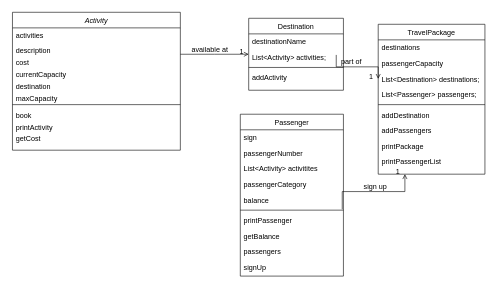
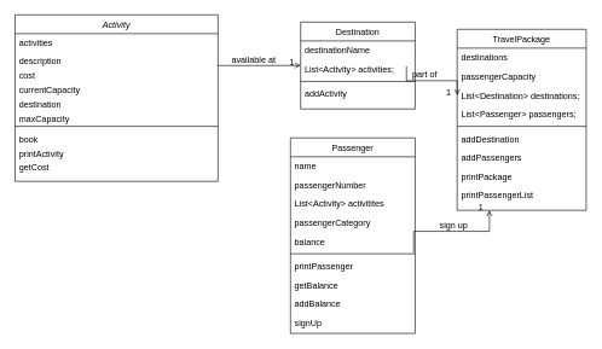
  <mxCell id="0" />
  <mxCell id="1" parent="0" />
  <mxCell id="2" value="Activity" style="swimlane;fontStyle=2;align=center;verticalAlign=top;childLayout=stackLayout;horizontal=1;startSize=26;horizontalStack=0;resizeParent=1;resizeLast=0;collapsible=1;marginBottom=0;rounded=0;shadow=0;strokeWidth=1;" parent="1" vertex="1"><mxGeometry x="20" y="20" width="280" height="230" as="geometry"><mxRectangle x="230" y="140" width="160" height="26" as="alternateBounds" /></mxGeometry></mxCell>
  <mxCell id="3" value="activities" style="text;align=left;verticalAlign=top;spacingLeft=4;spacingRight=4;overflow=hidden;rotatable=0;points=[[0,0.5],[1,0.5]];portConstraint=eastwest;" parent="2" vertex="1"><mxGeometry y="26" width="280" height="24" as="geometry" /></mxCell>
  <mxCell id="4" value="description" style="text;align=left;verticalAlign=top;spacingLeft=4;spacingRight=4;overflow=hidden;rotatable=0;points=[[0,0.5],[1,0.5]];portConstraint=eastwest;rounded=0;shadow=0;html=0;" parent="2" vertex="1"><mxGeometry y="50" width="280" height="20" as="geometry" /></mxCell>
  <mxCell id="5" value="cost" style="text;align=left;verticalAlign=top;spacingLeft=4;spacingRight=4;overflow=hidden;rotatable=0;points=[[0,0.5],[1,0.5]];portConstraint=eastwest;rounded=0;shadow=0;html=0;" parent="2" vertex="1"><mxGeometry y="70" width="280" height="20" as="geometry" /></mxCell>
  <mxCell id="6" value="currentCapacity" style="text;align=left;verticalAlign=top;spacingLeft=4;spacingRight=4;overflow=hidden;rotatable=0;points=[[0,0.5],[1,0.5]];portConstraint=eastwest;rounded=0;shadow=0;html=0;" vertex="1" parent="2"><mxGeometry y="90" width="280" height="20" as="geometry" /></mxCell>
  <mxCell id="7" value="destination" style="text;align=left;verticalAlign=top;spacingLeft=4;spacingRight=4;overflow=hidden;rotatable=0;points=[[0,0.5],[1,0.5]];portConstraint=eastwest;rounded=0;shadow=0;html=0;" vertex="1" parent="2"><mxGeometry y="110" width="280" height="20" as="geometry" /></mxCell>
  <mxCell id="8" value="maxCapacity&#10;" style="text;align=left;verticalAlign=top;spacingLeft=4;spacingRight=4;overflow=hidden;rotatable=0;points=[[0,0.5],[1,0.5]];portConstraint=eastwest;rounded=0;shadow=0;html=0;" vertex="1" parent="2"><mxGeometry y="130" width="280" height="20" as="geometry" /></mxCell>
  <mxCell id="9" value="" style="line;html=1;strokeWidth=1;align=left;verticalAlign=middle;spacingTop=-1;spacingLeft=3;spacingRight=3;rotatable=0;labelPosition=right;points=[];portConstraint=eastwest;" parent="2" vertex="1"><mxGeometry y="150" width="280" height="8" as="geometry" /></mxCell>
  <mxCell id="10" value="book" style="text;align=left;verticalAlign=top;spacingLeft=4;spacingRight=4;overflow=hidden;rotatable=0;points=[[0,0.5],[1,0.5]];portConstraint=eastwest;" vertex="1" parent="2"><mxGeometry y="158" width="280" height="20" as="geometry" /></mxCell>
  <mxCell id="11" value="printActivity" style="text;align=left;verticalAlign=top;spacingLeft=4;spacingRight=4;overflow=hidden;rotatable=0;points=[[0,0.5],[1,0.5]];portConstraint=eastwest;" parent="2" vertex="1"><mxGeometry y="178" width="280" height="20" as="geometry" /></mxCell>
  <mxCell id="12" value="getCost" style="text;align=left;verticalAlign=top;spacingLeft=4;spacingRight=4;overflow=hidden;rotatable=0;points=[[0,0.5],[1,0.5]];portConstraint=eastwest;" vertex="1" parent="2"><mxGeometry y="198" width="280" height="22" as="geometry" /></mxCell>
  <mxCell id="13" value="Destination" style="swimlane;fontStyle=0;align=center;verticalAlign=top;childLayout=stackLayout;horizontal=1;startSize=26;horizontalStack=0;resizeParent=1;resizeLast=0;collapsible=1;marginBottom=0;rounded=0;shadow=0;strokeWidth=1;" parent="1" vertex="1"><mxGeometry x="414" y="30" width="158" height="120" as="geometry"><mxRectangle x="550" y="140" width="160" height="26" as="alternateBounds" /></mxGeometry></mxCell>
  <mxCell id="14" value="destinationName" style="text;align=left;verticalAlign=top;spacingLeft=4;spacingRight=4;overflow=hidden;rotatable=0;points=[[0,0.5],[1,0.5]];portConstraint=eastwest;" parent="13" vertex="1"><mxGeometry y="26" width="158" height="26" as="geometry" /></mxCell>
  <mxCell id="15" value="List&lt;Activity&gt; activities;" style="text;align=left;verticalAlign=top;spacingLeft=4;spacingRight=4;overflow=hidden;rotatable=0;points=[[0,0.5],[1,0.5]];portConstraint=eastwest;rounded=0;shadow=0;html=0;" parent="13" vertex="1"><mxGeometry y="52" width="158" height="26" as="geometry" /></mxCell>
  <mxCell id="16" value="" style="line;html=1;strokeWidth=1;align=left;verticalAlign=middle;spacingTop=-1;spacingLeft=3;spacingRight=3;rotatable=0;labelPosition=right;points=[];portConstraint=eastwest;" parent="13" vertex="1"><mxGeometry y="78" width="158" height="8" as="geometry" /></mxCell>
  <mxCell id="17" value="addActivity" style="text;align=left;verticalAlign=top;spacingLeft=4;spacingRight=4;overflow=hidden;rotatable=0;points=[[0,0.5],[1,0.5]];portConstraint=eastwest;rounded=0;shadow=0;html=0;" parent="13" vertex="1"><mxGeometry y="86" width="158" height="26" as="geometry" /></mxCell>
  <mxCell id="18" value="" style="endArrow=open;shadow=0;strokeWidth=1;rounded=0;endFill=1;edgeStyle=elbowEdgeStyle;elbow=vertical;" parent="1" source="2" target="13" edge="1"><mxGeometry x="0.5" y="41" relative="1" as="geometry"><mxPoint x="380" y="152" as="sourcePoint" /><mxPoint x="540" y="152" as="targetPoint" /><mxPoint x="-40" y="32" as="offset" /></mxGeometry></mxCell>
  <mxCell id="19" value="1" style="resizable=0;align=right;verticalAlign=bottom;labelBackgroundColor=none;fontSize=12;" parent="18" connectable="0" vertex="1"><mxGeometry x="1" relative="1" as="geometry"><mxPoint x="-7" y="4" as="offset" /></mxGeometry></mxCell>
  <mxCell id="20" value="available at" style="text;html=1;resizable=0;points=[];;align=center;verticalAlign=middle;labelBackgroundColor=none;rounded=0;shadow=0;strokeWidth=1;fontSize=12;" parent="18" vertex="1" connectable="0"><mxGeometry x="0.5" y="49" relative="1" as="geometry"><mxPoint x="-38" y="40" as="offset" /></mxGeometry></mxCell>
  <mxCell id="21" value="TravelPackage" style="swimlane;fontStyle=0;align=center;verticalAlign=top;childLayout=stackLayout;horizontal=1;startSize=26;horizontalStack=0;resizeParent=1;resizeLast=0;collapsible=1;marginBottom=0;rounded=0;shadow=0;strokeWidth=1;" vertex="1" parent="1"><mxGeometry x="630" y="40" width="178" height="250" as="geometry"><mxRectangle x="550" y="140" width="160" height="26" as="alternateBounds" /></mxGeometry></mxCell>
  <mxCell id="22" value="destinations" style="text;align=left;verticalAlign=top;spacingLeft=4;spacingRight=4;overflow=hidden;rotatable=0;points=[[0,0.5],[1,0.5]];portConstraint=eastwest;" vertex="1" parent="21"><mxGeometry y="26" width="178" height="26" as="geometry" /></mxCell>
  <mxCell id="23" value="" style="endArrow=open;shadow=0;strokeWidth=1;rounded=0;endFill=1;edgeStyle=elbowEdgeStyle;elbow=vertical;entryX=0;entryY=0.5;entryDx=0;entryDy=0;" edge="1" parent="21" target="27"><mxGeometry x="0.5" y="41" relative="1" as="geometry"><mxPoint x="-70" y="51.09" as="sourcePoint" /><mxPoint x="44" y="51.09" as="targetPoint" /><mxPoint x="-40" y="32" as="offset" /></mxGeometry></mxCell>
  <mxCell id="24" value="1" style="resizable=0;align=right;verticalAlign=bottom;labelBackgroundColor=none;fontSize=12;" connectable="0" vertex="1" parent="23"><mxGeometry x="1" relative="1" as="geometry"><mxPoint x="-7" y="4" as="offset" /></mxGeometry></mxCell>
  <mxCell id="25" value="part of" style="text;html=1;resizable=0;points=[];;align=center;verticalAlign=middle;labelBackgroundColor=none;rounded=0;shadow=0;strokeWidth=1;fontSize=12;" vertex="1" connectable="0" parent="23"><mxGeometry x="0.5" y="49" relative="1" as="geometry"><mxPoint x="-38" y="40" as="offset" /></mxGeometry></mxCell>
  <mxCell id="26" value="passengerCapacity" style="text;align=left;verticalAlign=top;spacingLeft=4;spacingRight=4;overflow=hidden;rotatable=0;points=[[0,0.5],[1,0.5]];portConstraint=eastwest;rounded=0;shadow=0;html=0;" vertex="1" parent="21"><mxGeometry y="52" width="178" height="26" as="geometry" /></mxCell>
  <mxCell id="27" value="List&lt;Destination&gt; destinations;" style="text;align=left;verticalAlign=top;spacingLeft=4;spacingRight=4;overflow=hidden;rotatable=0;points=[[0,0.5],[1,0.5]];portConstraint=eastwest;rounded=0;shadow=0;html=0;" vertex="1" parent="21"><mxGeometry y="78" width="178" height="26" as="geometry" /></mxCell>
  <mxCell id="28" value="List&lt;Passenger&gt; passengers;" style="text;align=left;verticalAlign=top;spacingLeft=4;spacingRight=4;overflow=hidden;rotatable=0;points=[[0,0.5],[1,0.5]];portConstraint=eastwest;rounded=0;shadow=0;html=0;" vertex="1" parent="21"><mxGeometry y="104" width="178" height="26" as="geometry" /></mxCell>
  <mxCell id="29" value="" style="line;html=1;strokeWidth=1;align=left;verticalAlign=middle;spacingTop=-1;spacingLeft=3;spacingRight=3;rotatable=0;labelPosition=right;points=[];portConstraint=eastwest;" vertex="1" parent="21"><mxGeometry y="130" width="178" height="8" as="geometry" /></mxCell>
  <mxCell id="30" value="addDestination" style="text;align=left;verticalAlign=top;spacingLeft=4;spacingRight=4;overflow=hidden;rotatable=0;points=[[0,0.5],[1,0.5]];portConstraint=eastwest;rounded=0;shadow=0;html=0;" vertex="1" parent="21"><mxGeometry y="138" width="178" height="26" as="geometry" /></mxCell>
  <mxCell id="31" value="addPassengers" style="text;align=left;verticalAlign=top;spacingLeft=4;spacingRight=4;overflow=hidden;rotatable=0;points=[[0,0.5],[1,0.5]];portConstraint=eastwest;rounded=0;shadow=0;html=0;" vertex="1" parent="21"><mxGeometry y="164" width="178" height="26" as="geometry" /></mxCell>
  <mxCell id="32" value="printPackage&#10;" style="text;align=left;verticalAlign=top;spacingLeft=4;spacingRight=4;overflow=hidden;rotatable=0;points=[[0,0.5],[1,0.5]];portConstraint=eastwest;rounded=0;shadow=0;html=0;" vertex="1" parent="21"><mxGeometry y="190" width="178" height="26" as="geometry" /></mxCell>
  <mxCell id="33" value="printPassengerList" style="text;align=left;verticalAlign=top;spacingLeft=4;spacingRight=4;overflow=hidden;rotatable=0;points=[[0,0.5],[1,0.5]];portConstraint=eastwest;rounded=0;shadow=0;html=0;" vertex="1" parent="21"><mxGeometry y="216" width="178" height="26" as="geometry" /></mxCell>
  <mxCell id="34" value="Passenger" style="swimlane;fontStyle=0;align=center;verticalAlign=top;childLayout=stackLayout;horizontal=1;startSize=26;horizontalStack=0;resizeParent=1;resizeLast=0;collapsible=1;marginBottom=0;rounded=0;shadow=0;strokeWidth=1;" vertex="1" parent="1"><mxGeometry x="400" y="190" width="172" height="270" as="geometry"><mxRectangle x="550" y="140" width="160" height="26" as="alternateBounds" /></mxGeometry></mxCell>
- <mxCell id="35" value="sign" style="text;align=left;verticalAlign=top;spacingLeft=4;spacingRight=4;overflow=hidden;rotatable=0;points=[[0,0.5],[1,0.5]];portConstraint=eastwest;" vertex="1" parent="34"><mxGeometry y="26" width="172" height="26" as="geometry" /></mxCell>
+ <mxCell id="35" value="name" style="text;align=left;verticalAlign=top;spacingLeft=4;spacingRight=4;overflow=hidden;rotatable=0;points=[[0,0.5],[1,0.5]];portConstraint=eastwest;" vertex="1" parent="34"><mxGeometry y="26" width="172" height="26" as="geometry" /></mxCell>
  <mxCell id="36" value="passengerNumber" style="text;align=left;verticalAlign=top;spacingLeft=4;spacingRight=4;overflow=hidden;rotatable=0;points=[[0,0.5],[1,0.5]];portConstraint=eastwest;rounded=0;shadow=0;html=0;" vertex="1" parent="34"><mxGeometry y="52" width="172" height="26" as="geometry" /></mxCell>
  <mxCell id="37" value="List&lt;Activity&gt; activitites" style="text;align=left;verticalAlign=top;spacingLeft=4;spacingRight=4;overflow=hidden;rotatable=0;points=[[0,0.5],[1,0.5]];portConstraint=eastwest;rounded=0;shadow=0;html=0;" vertex="1" parent="34"><mxGeometry y="78" width="172" height="26" as="geometry" /></mxCell>
  <mxCell id="38" value="passengerCategory" style="text;align=left;verticalAlign=top;spacingLeft=4;spacingRight=4;overflow=hidden;rotatable=0;points=[[0,0.5],[1,0.5]];portConstraint=eastwest;rounded=0;shadow=0;html=0;" vertex="1" parent="34"><mxGeometry y="104" width="172" height="26" as="geometry" /></mxCell>
  <mxCell id="39" value="balance" style="text;align=left;verticalAlign=top;spacingLeft=4;spacingRight=4;overflow=hidden;rotatable=0;points=[[0,0.5],[1,0.5]];portConstraint=eastwest;rounded=0;shadow=0;html=0;" vertex="1" parent="34"><mxGeometry y="130" width="172" height="26" as="geometry" /></mxCell>
  <mxCell id="40" value="" style="line;html=1;strokeWidth=1;align=left;verticalAlign=middle;spacingTop=-1;spacingLeft=3;spacingRight=3;rotatable=0;labelPosition=right;points=[];portConstraint=eastwest;" vertex="1" parent="34"><mxGeometry y="156" width="172" height="8" as="geometry" /></mxCell>
  <mxCell id="41" value="printPassenger" style="text;align=left;verticalAlign=top;spacingLeft=4;spacingRight=4;overflow=hidden;rotatable=0;points=[[0,0.5],[1,0.5]];portConstraint=eastwest;rounded=0;shadow=0;html=0;" vertex="1" parent="34"><mxGeometry y="164" width="172" height="26" as="geometry" /></mxCell>
  <mxCell id="42" value="getBalance" style="text;align=left;verticalAlign=top;spacingLeft=4;spacingRight=4;overflow=hidden;rotatable=0;points=[[0,0.5],[1,0.5]];portConstraint=eastwest;rounded=0;shadow=0;html=0;" vertex="1" parent="34"><mxGeometry y="190" width="172" height="26" as="geometry" /></mxCell>
- <mxCell id="43" value="passengers" style="text;align=left;verticalAlign=top;spacingLeft=4;spacingRight=4;overflow=hidden;rotatable=0;points=[[0,0.5],[1,0.5]];portConstraint=eastwest;rounded=0;shadow=0;html=0;" vertex="1" parent="34"><mxGeometry y="216" width="172" height="26" as="geometry" /></mxCell>
+ <mxCell id="43" value="addBalance" style="text;align=left;verticalAlign=top;spacingLeft=4;spacingRight=4;overflow=hidden;rotatable=0;points=[[0,0.5],[1,0.5]];portConstraint=eastwest;rounded=0;shadow=0;html=0;" vertex="1" parent="34"><mxGeometry y="216" width="172" height="26" as="geometry" /></mxCell>
  <mxCell id="44" value="signUp" style="text;align=left;verticalAlign=top;spacingLeft=4;spacingRight=4;overflow=hidden;rotatable=0;points=[[0,0.5],[1,0.5]];portConstraint=eastwest;rounded=0;shadow=0;html=0;" vertex="1" parent="34"><mxGeometry y="242" width="172" height="26" as="geometry" /></mxCell>
  <mxCell id="45" value="" style="endArrow=open;shadow=0;strokeWidth=1;rounded=0;endFill=1;edgeStyle=elbowEdgeStyle;elbow=vertical;entryX=0.25;entryY=1;entryDx=0;entryDy=0;" edge="1" parent="1" target="21"><mxGeometry x="0.5" y="41" relative="1" as="geometry"><mxPoint x="570" y="348.55" as="sourcePoint" /><mxPoint x="684" y="348.55" as="targetPoint" /><mxPoint x="-40" y="32" as="offset" /></mxGeometry></mxCell>
  <mxCell id="46" value="1" style="resizable=0;align=right;verticalAlign=bottom;labelBackgroundColor=none;fontSize=12;" connectable="0" vertex="1" parent="45"><mxGeometry x="1" relative="1" as="geometry"><mxPoint x="-7" y="4" as="offset" /></mxGeometry></mxCell>
  <mxCell id="47" value="sign up" style="text;html=1;resizable=0;points=[];;align=center;verticalAlign=middle;labelBackgroundColor=none;rounded=0;shadow=0;strokeWidth=1;fontSize=12;" vertex="1" connectable="0" parent="45"><mxGeometry x="0.5" y="49" relative="1" as="geometry"><mxPoint x="-38" y="40" as="offset" /></mxGeometry></mxCell>
